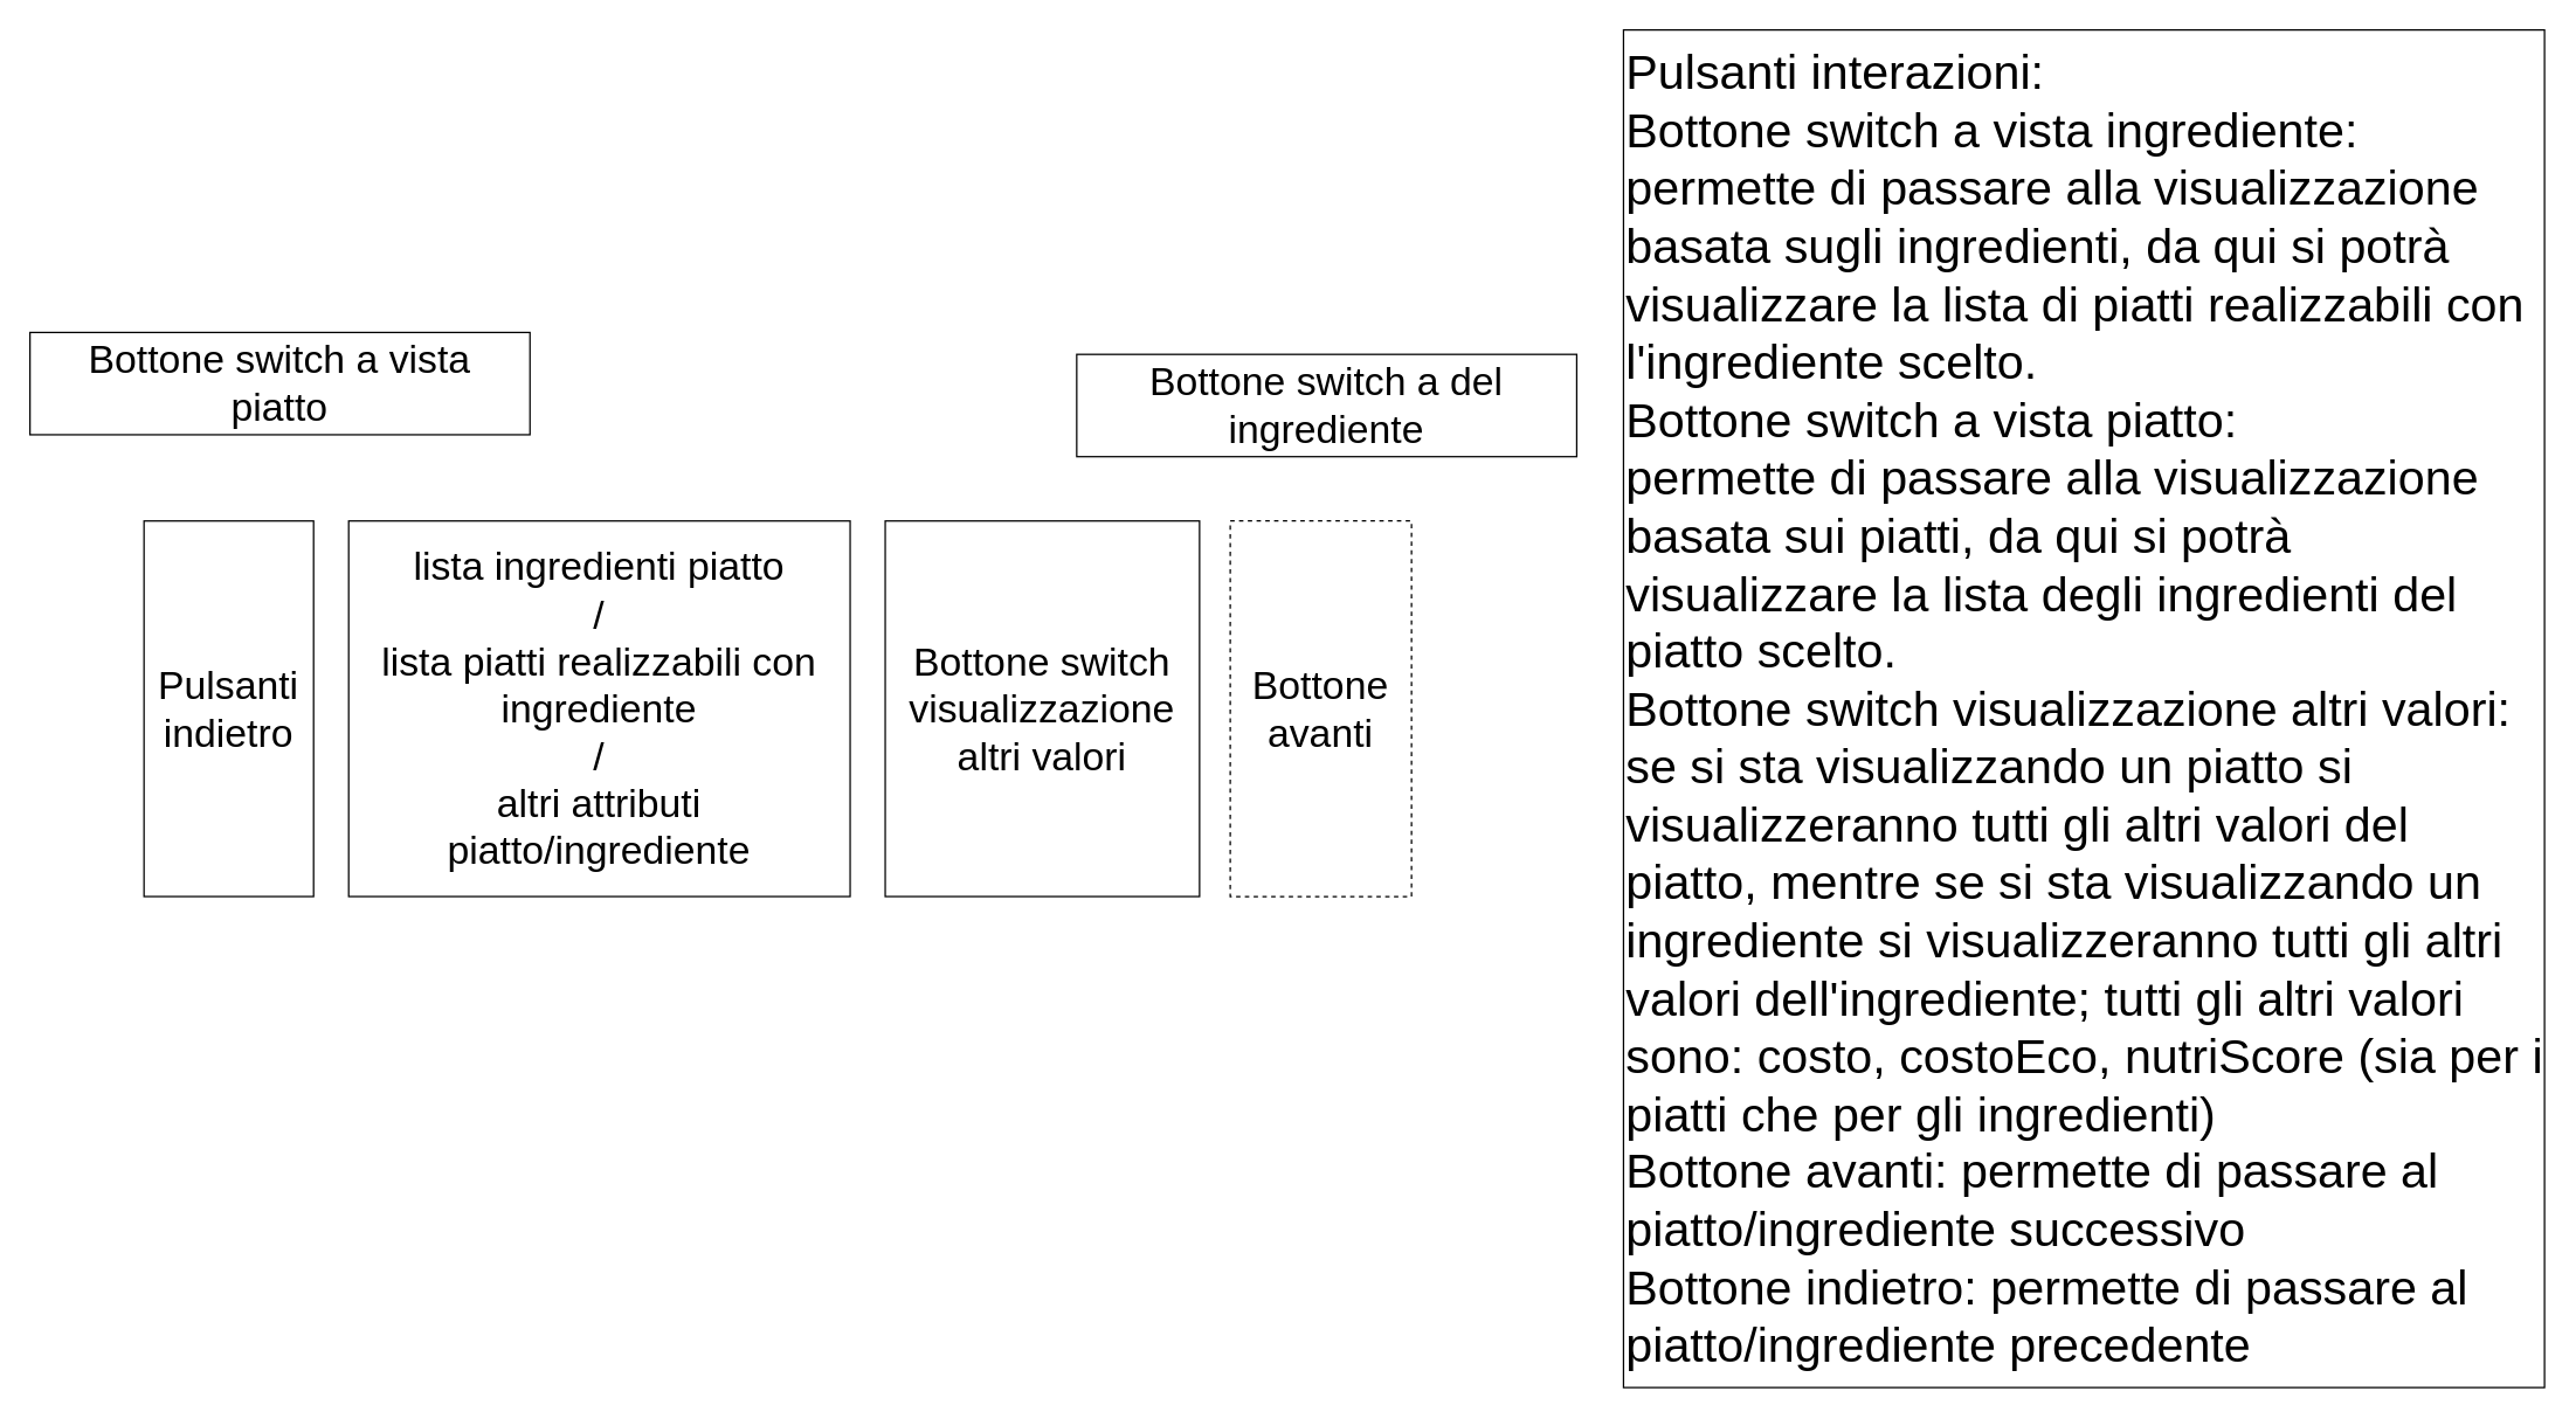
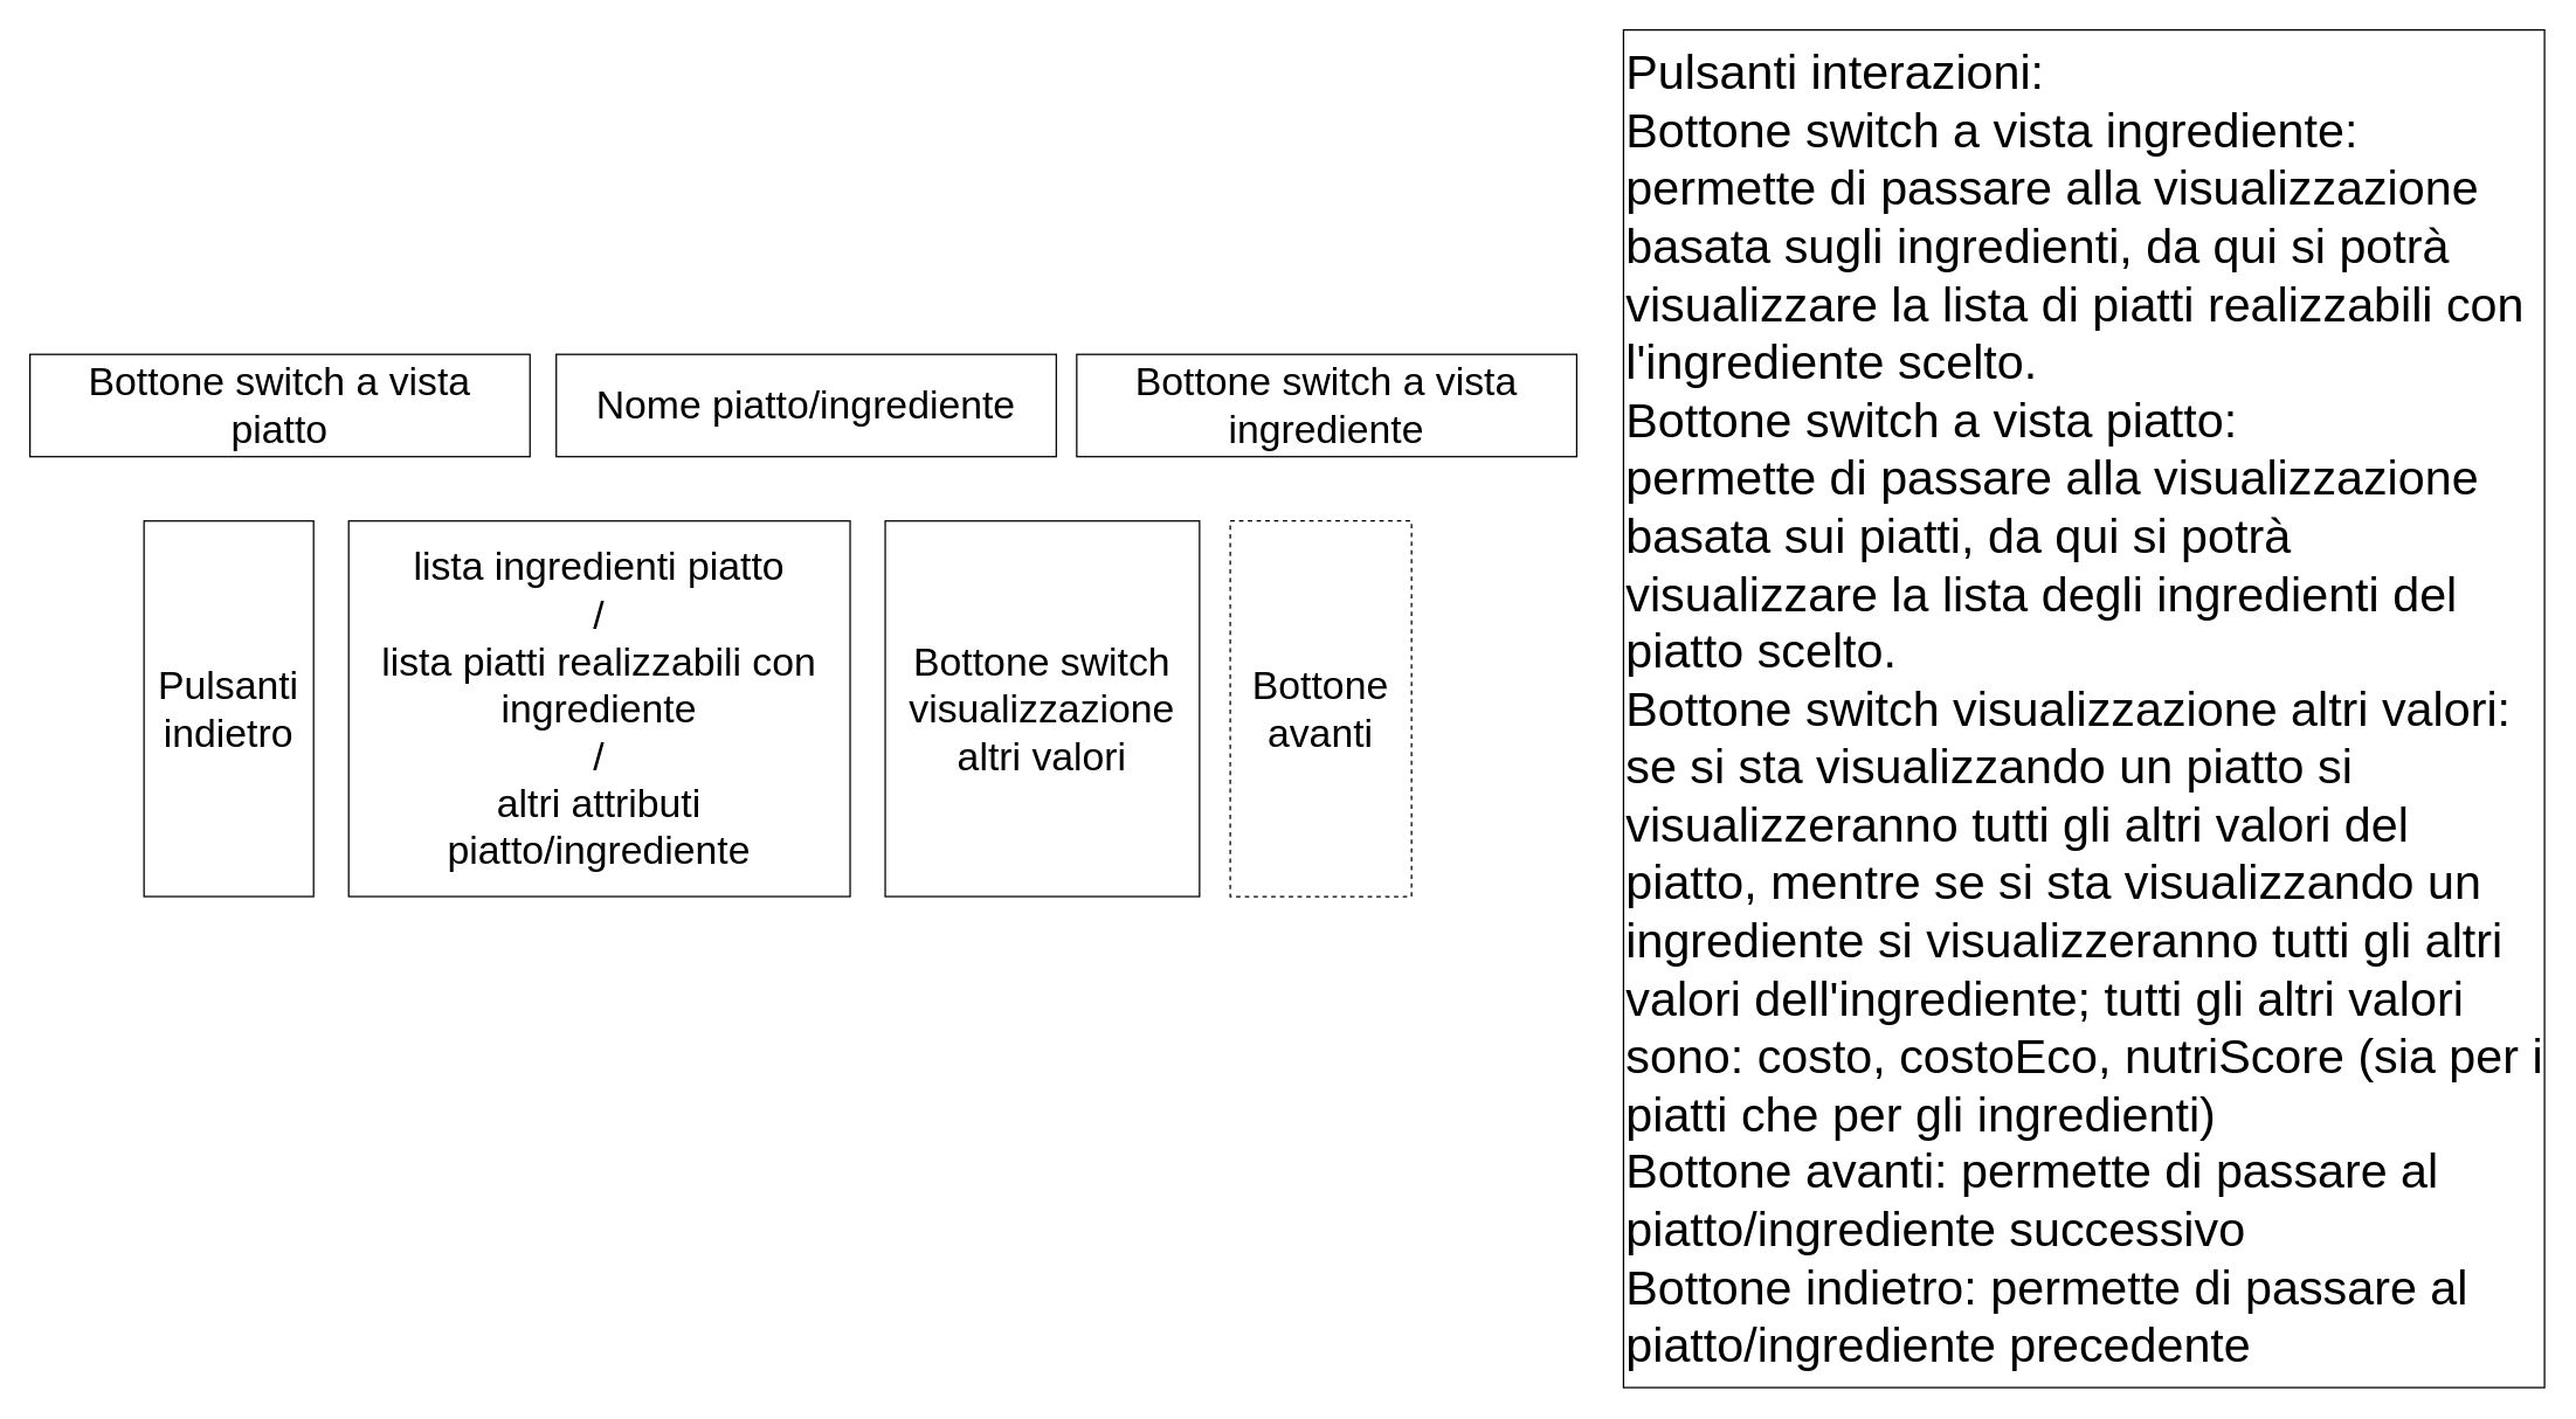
  <mxCell id="0" />
  <mxCell id="1" parent="0" />
  <mxCell id="2" value="&lt;font style=&quot;font-size: 33px;&quot;&gt;Pulsanti interazioni:&lt;br&gt;Bottone switch a vista ingrediente:&lt;br&gt;permette di passare alla visualizzazione basata sugli ingredienti, da qui si potrà visualizzare&amp;nbsp;la lista di piatti realizzabili con l'ingrediente scelto.&lt;br&gt;Bottone switch a vista piatto:&lt;br&gt;permette di passare alla visualizzazione basata sui piatti, da qui si potrà visualizzare la lista degli ingredienti del piatto scelto.&lt;br&gt;Bottone switch visualizzazione altri valori:&lt;br&gt;se si sta visualizzando un piatto si visualizzeranno tutti gli altri valori del piatto, mentre se si sta visualizzando un ingrediente si visualizzeranno tutti gli altri valori dell'ingrediente; tutti gli altri valori sono: costo, costoEco, nutriScore (sia per i piatti che per gli ingredienti)&lt;br&gt;Bottone avanti: permette di passare al piatto/ingrediente successivo&lt;br&gt;Bottone indietro: permette di passare al piatto/ingrediente precedente&lt;br&gt;&lt;/font&gt;" style="rounded=0;whiteSpace=wrap;html=1;fontSize=27;align=left;" vertex="1" parent="1"><mxGeometry x="1110" y="20" width="630" height="929" as="geometry" /></mxCell>
+ <mxCell id="3" value="Nome piatto/ingrediente" style="rounded=0;whiteSpace=wrap;html=1;fontSize=27;" vertex="1" parent="1"><mxGeometry x="380" y="242" width="342" height="70" as="geometry" /></mxCell>
  <mxCell id="4" value="lista ingredienti piatto&lt;br&gt;/&lt;br&gt;lista piatti realizzabili con ingrediente&lt;br&gt;/&lt;br&gt;altri attributi piatto/ingrediente" style="rounded=0;whiteSpace=wrap;html=1;fontSize=27;" vertex="1" parent="1"><mxGeometry x="238" y="356" width="343" height="257" as="geometry" /></mxCell>
- <mxCell id="5" value="Bottone switch a del ingrediente" style="rounded=0;whiteSpace=wrap;html=1;fontSize=27;" vertex="1" parent="1"><mxGeometry x="736" y="242" width="342" height="70" as="geometry" /></mxCell>
- <mxCell id="6" value="Bottone switch a vista &lt;br&gt;piatto" style="rounded=0;whiteSpace=wrap;html=1;fontSize=27;" vertex="1" parent="1"><mxGeometry x="20" y="227" width="342" height="70" as="geometry" /></mxCell>
+ <mxCell id="5" value="Bottone switch a vista ingrediente" style="rounded=0;whiteSpace=wrap;html=1;fontSize=27;" vertex="1" parent="1"><mxGeometry x="736" y="242" width="342" height="70" as="geometry" /></mxCell>
+ <mxCell id="6" value="Bottone switch a vista &lt;br&gt;piatto" style="rounded=0;whiteSpace=wrap;html=1;fontSize=27;" vertex="1" parent="1"><mxGeometry x="20" y="242" width="342" height="70" as="geometry" /></mxCell>
  <mxCell id="7" value="Bottone switch visualizzazione altri valori" style="rounded=0;whiteSpace=wrap;html=1;fontSize=27;" vertex="1" parent="1"><mxGeometry x="605" y="356" width="215" height="257" as="geometry" /></mxCell>
  <mxCell id="8" value="Bottone avanti" style="rounded=0;whiteSpace=wrap;html=1;fontSize=27;dashed=1;" vertex="1" parent="1"><mxGeometry x="841" y="356" width="124" height="257" as="geometry" /></mxCell>
  <mxCell id="9" value="Pulsanti indietro" style="rounded=0;whiteSpace=wrap;html=1;fontSize=27;" vertex="1" parent="1"><mxGeometry x="98" y="356" width="116" height="257" as="geometry" /></mxCell>
